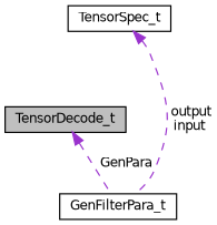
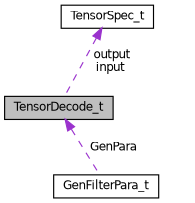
  digraph {
    node [color=black fillcolor=white fontname=Helvetica fontsize=10 shape=record style=filled]
    edge [color=darkorchid3 dir=back fontname=Helvetica fontsize=10 labelfontname=Helvetica labelfontsize=10 style=dashed]
    n1 [fillcolor=grey75 fontcolor=black height=0.2 label=TensorDecode_t width=0.4]
    n2 [height=0.2 label=GenFilterPara_t width=0.4]
    n3 [height=0.2 label=TensorSpec_t width=0.4]
    n1 -> n2 [label=" GenPara"]
-   n3 -> n2 [label=" output\ninput"]
+   n3 -> n1 [label=" output\ninput"]
  }
